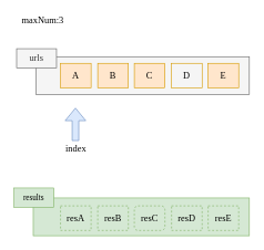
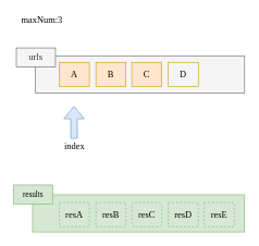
  <mxCell id="0" />
  <mxCell id="1" parent="0" />
  <mxCell id="2" value="" style="rounded=0;whiteSpace=wrap;html=1;fillColor=#f5f5f5;fontColor=#333333;strokeColor=#666666;" parent="1" vertex="1"><mxGeometry x="53" y="85" width="321" height="57" as="geometry" /></mxCell>
  <mxCell id="3" value="" style="rounded=0;whiteSpace=wrap;html=1;fillColor=#d5e8d4;strokeColor=#82b366;" parent="1" vertex="1"><mxGeometry x="49" y="298" width="325" height="57" as="geometry" /></mxCell>
  <mxCell id="4" value="urls" style="rounded=0;whiteSpace=wrap;html=1;fontFamily=Roboto Mono;fontSize=14;fillColor=#f5f5f5;fontColor=#333333;strokeColor=#666666;" parent="1" vertex="1"><mxGeometry x="24" y="73" width="60" height="29" as="geometry" /></mxCell>
  <mxCell id="5" value="results" style="rounded=0;whiteSpace=wrap;html=1;fontFamily=Roboto Mono;fontSize=12;fillColor=#d5e8d4;strokeColor=#82b366;" parent="1" vertex="1"><mxGeometry x="20" y="283" width="60" height="29" as="geometry" /></mxCell>
  <mxCell id="6" value="resA" style="rounded=0;whiteSpace=wrap;html=1;fillColor=#d5e8d4;strokeColor=#82b366;fontFamily=Roboto Mono;fontSize=14;dashed=1;" parent="1" vertex="1"><mxGeometry x="90" y="310" width="46" height="37" as="geometry" /></mxCell>
  <mxCell id="7" value="resB" style="rounded=0;whiteSpace=wrap;html=1;fillColor=#d5e8d4;strokeColor=#82b366;fontFamily=Roboto Mono;fontSize=14;dashed=1;" parent="1" vertex="1"><mxGeometry x="146" y="310" width="46" height="37" as="geometry" /></mxCell>
  <mxCell id="8" value="resC" style="whiteSpace=wrap;html=1;fillColor=#d5e8d4;strokeColor=#82b366;fontFamily=Roboto Mono;fontSize=14;dashed=1;rounded=1;" parent="1" vertex="1"><mxGeometry x="201" y="310" width="46" height="37" as="geometry" /></mxCell>
  <mxCell id="9" value="resD" style="rounded=0;whiteSpace=wrap;html=1;fillColor=#d5e8d4;strokeColor=#82b366;fontFamily=Roboto Mono;fontSize=14;dashed=1;" parent="1" vertex="1"><mxGeometry x="257" y="310" width="46" height="37" as="geometry" /></mxCell>
  <mxCell id="10" value="resE" style="rounded=0;whiteSpace=wrap;html=1;fillColor=#d5e8d4;strokeColor=#82b366;fontFamily=Roboto Mono;fontSize=14;dashed=1;" parent="1" vertex="1"><mxGeometry x="312" y="310" width="46" height="37" as="geometry" /></mxCell>
  <mxCell id="11" value="maxNum:3" style="text;html=1;align=center;verticalAlign=middle;resizable=0;points=[];autosize=1;strokeColor=none;fillColor=none;fontSize=14;fontFamily=Roboto Mono;" parent="1" vertex="1"><mxGeometry x="24" y="20" width="77" height="21" as="geometry" /></mxCell>
  <mxCell id="12" value="" style="group" parent="1" vertex="1" connectable="0"><mxGeometry x="87" y="162" width="52" height="72" as="geometry" /></mxCell>
  <mxCell id="13" value="" style="shape=flexArrow;endArrow=classic;html=1;fontFamily=Roboto Mono;fontSize=14;strokeColor=#6c8ebf;curved=1;fillColor=#dae8fc;" parent="12" edge="1"><mxGeometry width="50" height="50" relative="1" as="geometry"><mxPoint x="25.5" y="50" as="sourcePoint" /><mxPoint x="25.5" as="targetPoint" /></mxGeometry></mxCell>
  <mxCell id="14" value="index" style="text;html=1;align=center;verticalAlign=middle;resizable=0;points=[];autosize=1;strokeColor=none;fillColor=none;fontSize=14;fontFamily=Roboto Mono;" parent="12" vertex="1"><mxGeometry y="51" width="52" height="21" as="geometry" /></mxCell>
  <mxCell id="15" value="A" style="rounded=0;whiteSpace=wrap;html=1;fillColor=#ffe6cc;strokeColor=#d79b00;fontFamily=Roboto Mono;fontSize=14;" parent="1" vertex="1"><mxGeometry x="90" y="95" width="46" height="37" as="geometry" /></mxCell>
  <mxCell id="16" value="B" style="rounded=0;whiteSpace=wrap;html=1;fillColor=#ffe6cc;strokeColor=#d79b00;fontFamily=Roboto Mono;fontSize=14;" parent="1" vertex="1"><mxGeometry x="146" y="95" width="46" height="37" as="geometry" /></mxCell>
  <mxCell id="17" value="C" style="rounded=0;whiteSpace=wrap;html=1;fillColor=#ffe6cc;strokeColor=#d79b00;fontFamily=Roboto Mono;fontSize=14;" parent="1" vertex="1"><mxGeometry x="201" y="95" width="46" height="37" as="geometry" /></mxCell>
  <mxCell id="18" value="D" style="rounded=0;whiteSpace=wrap;html=1;fillColor=#f5f5f5;strokeColor=#d79b00;fontFamily=Roboto Mono;fontSize=14;" parent="1" vertex="1"><mxGeometry x="257" y="95" width="46" height="37" as="geometry" /></mxCell>
- <mxCell id="19" value="E" style="rounded=0;whiteSpace=wrap;html=1;fillColor=#ffe6cc;strokeColor=#d79b00;fontFamily=Roboto Mono;fontSize=14;" parent="1" vertex="1"><mxGeometry x="312" y="95" width="46" height="37" as="geometry" /></mxCell>
